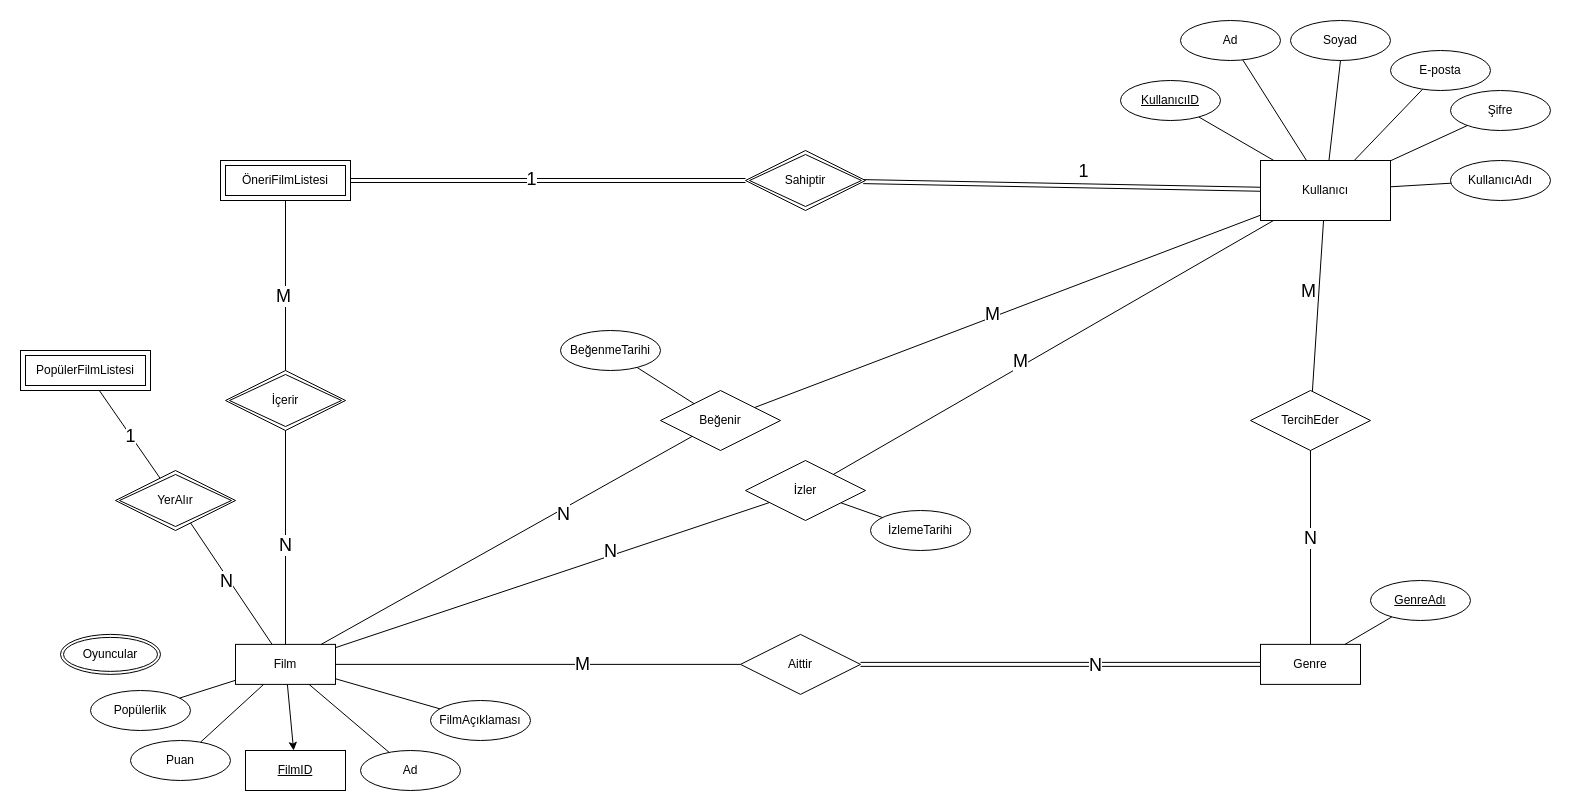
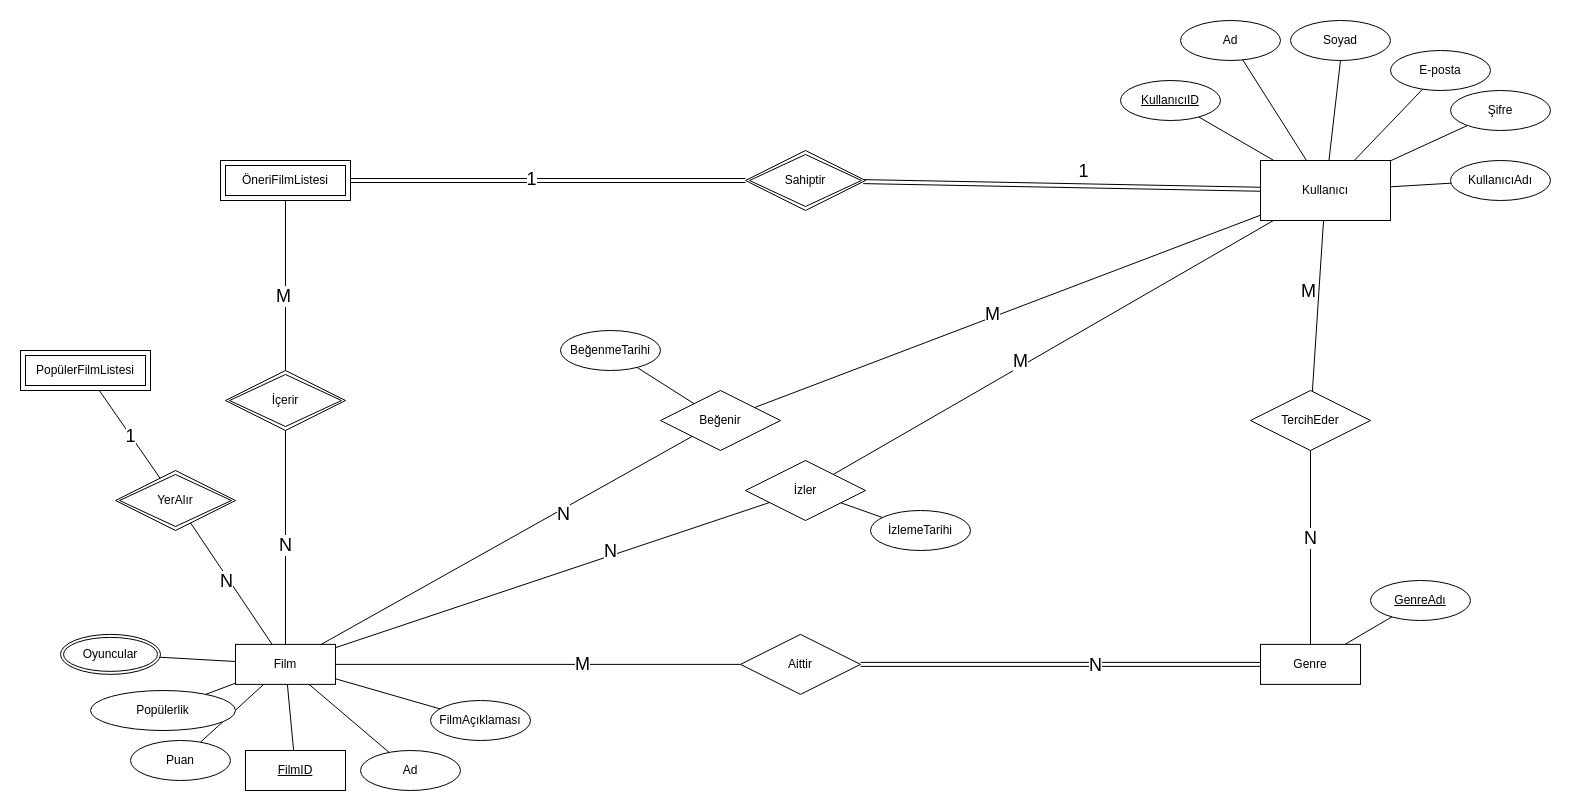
  <mxCell id="0" />
  <mxCell id="1" parent="0" />
  <mxCell id="2" value="Kullanıcı" style="whiteSpace=wrap;html=1;align=center;" vertex="1" parent="1"><mxGeometry x="1260" y="160" width="130" height="60" as="geometry" /></mxCell>
  <mxCell id="3" value="Şifre" style="ellipse;whiteSpace=wrap;html=1;align=center;" vertex="1" parent="1"><mxGeometry x="1450" y="90" width="100" height="40" as="geometry" /></mxCell>
  <mxCell id="4" value="E-posta" style="ellipse;whiteSpace=wrap;html=1;align=center;" vertex="1" parent="1"><mxGeometry x="1390" y="50" width="100" height="40" as="geometry" /></mxCell>
  <mxCell id="5" value="&lt;u&gt;KullanıcıID&lt;/u&gt;" style="ellipse;whiteSpace=wrap;html=1;align=center;" vertex="1" parent="1"><mxGeometry x="1120" y="80" width="100" height="40" as="geometry" /></mxCell>
  <mxCell id="6" value="" style="endArrow=none;html=1;rounded=0;" edge="1" parent="1" source="5" target="2"><mxGeometry relative="1" as="geometry"><mxPoint x="1330" y="530" as="sourcePoint" /><mxPoint x="1490" y="530" as="targetPoint" /></mxGeometry></mxCell>
  <mxCell id="7" value="" style="endArrow=none;html=1;rounded=0;" edge="1" parent="1" source="4" target="2"><mxGeometry relative="1" as="geometry"><mxPoint x="1200" y="126" as="sourcePoint" /><mxPoint x="1283" y="170" as="targetPoint" /></mxGeometry></mxCell>
  <mxCell id="8" value="" style="endArrow=none;html=1;rounded=0;" edge="1" parent="1" source="3" target="2"><mxGeometry relative="1" as="geometry"><mxPoint x="1328" y="120" as="sourcePoint" /><mxPoint x="1330" y="180" as="targetPoint" /></mxGeometry></mxCell>
  <mxCell id="9" value="Beğenir" style="shape=rhombus;perimeter=rhombusPerimeter;whiteSpace=wrap;html=1;align=center;" vertex="1" parent="1"><mxGeometry x="660" y="390" width="120" height="60" as="geometry" /></mxCell>
  <mxCell id="10" value="Film" style="whiteSpace=wrap;html=1;align=center;" vertex="1" parent="1"><mxGeometry x="235" y="643.89" width="100" height="40" as="geometry" /></mxCell>
  <mxCell id="11" value="" style="endArrow=none;html=1;rounded=0;" edge="1" parent="1" source="9" target="2"><mxGeometry relative="1" as="geometry"><mxPoint x="490" y="400" as="sourcePoint" /><mxPoint x="650" y="400" as="targetPoint" /></mxGeometry></mxCell>
  <mxCell id="12" value="" style="endArrow=none;html=1;rounded=0;" edge="1" parent="1" source="10" target="9"><mxGeometry relative="1" as="geometry"><mxPoint x="587" y="481.18" as="sourcePoint" /><mxPoint x="493.636" y="459.998" as="targetPoint" /></mxGeometry></mxCell>
  <mxCell id="13" value="FilmID" style="whiteSpace=wrap;html=1;align=center;fontStyle=4;rounded=0;" vertex="1" parent="1"><mxGeometry x="245" y="750" width="100" height="40" as="geometry" /></mxCell>
- <mxCell id="14" value="" style="endArrow=classic;html=1;rounded=0;" edge="1" parent="1" source="10" target="13"><mxGeometry relative="1" as="geometry"><mxPoint x="399" y="653.89" as="sourcePoint" /><mxPoint x="505" y="580.89" as="targetPoint" /></mxGeometry></mxCell>
+ <mxCell id="14" value="" style="endArrow=none;html=1;rounded=0;" edge="1" parent="1" source="10" target="13"><mxGeometry relative="1" as="geometry"><mxPoint x="399" y="653.89" as="sourcePoint" /><mxPoint x="505" y="580.89" as="targetPoint" /></mxGeometry></mxCell>
  <mxCell id="15" value="Ad" style="ellipse;whiteSpace=wrap;html=1;align=center;" vertex="1" parent="1"><mxGeometry x="360" y="750" width="100" height="40" as="geometry" /></mxCell>
  <mxCell id="16" value="" style="endArrow=none;html=1;rounded=0;" edge="1" parent="1" source="10" target="15"><mxGeometry relative="1" as="geometry"><mxPoint x="399" y="653.89" as="sourcePoint" /><mxPoint x="505" y="580.89" as="targetPoint" /></mxGeometry></mxCell>
  <mxCell id="17" value="" style="endArrow=none;html=1;rounded=0;" edge="1" parent="1" source="10" target="38"><mxGeometry relative="1" as="geometry"><mxPoint x="458" y="590" as="sourcePoint" /><mxPoint x="813.949" y="716.762" as="targetPoint" /></mxGeometry></mxCell>
  <mxCell id="18" value="&lt;font style=&quot;font-size: 18px;&quot;&gt;M&lt;/font&gt;" style="edgeLabel;html=1;align=center;verticalAlign=middle;resizable=0;points=[];" vertex="1" connectable="0" parent="17"><mxGeometry x="0.36" y="7" relative="1" as="geometry"><mxPoint x="-29" y="7" as="offset" /></mxGeometry></mxCell>
  <mxCell id="19" value="FilmAçıklaması" style="ellipse;whiteSpace=wrap;html=1;align=center;" vertex="1" parent="1"><mxGeometry x="430" y="700" width="100" height="40" as="geometry" /></mxCell>
  <mxCell id="20" value="" style="endArrow=none;html=1;rounded=0;" edge="1" parent="1" source="10" target="19"><mxGeometry relative="1" as="geometry"><mxPoint x="428" y="655.71" as="sourcePoint" /><mxPoint x="547" y="690.71" as="targetPoint" /></mxGeometry></mxCell>
  <mxCell id="21" value="Puan" style="ellipse;whiteSpace=wrap;html=1;align=center;" vertex="1" parent="1"><mxGeometry x="130" y="740" width="100" height="40" as="geometry" /></mxCell>
  <mxCell id="22" value="" style="endArrow=none;html=1;rounded=0;" edge="1" parent="1" source="10" target="21"><mxGeometry relative="1" as="geometry"><mxPoint x="415" y="693.89" as="sourcePoint" /><mxPoint x="517" y="738.89" as="targetPoint" /></mxGeometry></mxCell>
  <mxCell id="23" value="İzler" style="shape=rhombus;perimeter=rhombusPerimeter;whiteSpace=wrap;html=1;align=center;" vertex="1" parent="1"><mxGeometry x="745" y="460" width="120" height="60" as="geometry" /></mxCell>
  <mxCell id="24" value="" style="endArrow=none;html=1;rounded=0;" edge="1" parent="1" source="23" target="2"><mxGeometry relative="1" as="geometry"><mxPoint x="627" y="443" as="sourcePoint" /><mxPoint x="758" y="360" as="targetPoint" /></mxGeometry></mxCell>
  <mxCell id="25" value="" style="endArrow=none;html=1;rounded=0;" edge="1" parent="1" source="10" target="23"><mxGeometry relative="1" as="geometry"><mxPoint x="607" y="518.71" as="sourcePoint" /><mxPoint x="588.571" y="559.996" as="targetPoint" /></mxGeometry></mxCell>
  <mxCell id="26" value="" style="endArrow=none;html=1;rounded=0;" edge="1" parent="1" source="27" target="23"><mxGeometry relative="1" as="geometry"><mxPoint x="860" y="256" as="sourcePoint" /><mxPoint x="943" y="300" as="targetPoint" /></mxGeometry></mxCell>
  <mxCell id="27" value="İzlemeTarihi" style="ellipse;whiteSpace=wrap;html=1;align=center;" vertex="1" parent="1"><mxGeometry x="870" y="510" width="100" height="40" as="geometry" /></mxCell>
  <mxCell id="28" value="Oyuncular" style="ellipse;shape=doubleEllipse;margin=3;whiteSpace=wrap;html=1;align=center;" vertex="1" parent="1"><mxGeometry x="60" y="633.89" width="100" height="40" as="geometry" /></mxCell>
+ <mxCell id="29" value="" style="endArrow=none;html=1;rounded=0;" edge="1" parent="1" source="10" target="28"><mxGeometry relative="1" as="geometry"><mxPoint x="385" y="653.89" as="sourcePoint" /><mxPoint x="474" y="535.89" as="targetPoint" /></mxGeometry></mxCell>
  <mxCell id="30" value="" style="endArrow=none;html=1;rounded=0;" edge="1" parent="1" source="31" target="9"><mxGeometry relative="1" as="geometry"><mxPoint x="725" y="600" as="sourcePoint" /><mxPoint x="814" y="482" as="targetPoint" /></mxGeometry></mxCell>
  <mxCell id="31" value="BeğenmeTarihi" style="ellipse;whiteSpace=wrap;html=1;align=center;" vertex="1" parent="1"><mxGeometry x="560" y="330" width="100" height="40" as="geometry" /></mxCell>
  <mxCell id="32" value="" style="endArrow=none;html=1;rounded=0;" edge="1" parent="1" source="35" target="2"><mxGeometry relative="1" as="geometry"><mxPoint x="931.579" y="414.211" as="sourcePoint" /><mxPoint x="840" y="322" as="targetPoint" /></mxGeometry></mxCell>
- <mxCell id="33" value="Popülerlik" style="ellipse;whiteSpace=wrap;html=1;align=center;" vertex="1" parent="1"><mxGeometry x="90" y="690" width="100" height="40" as="geometry" /></mxCell>
+ <mxCell id="33" value="Popülerlik" style="ellipse;whiteSpace=wrap;html=1;align=center;" vertex="1" parent="1"><mxGeometry x="90" y="690" width="145" height="40" as="geometry" /></mxCell>
  <mxCell id="34" value="" style="endArrow=none;html=1;rounded=0;" edge="1" parent="1" source="10" target="33"><mxGeometry relative="1" as="geometry"><mxPoint x="332" y="653.89" as="sourcePoint" /><mxPoint x="250" y="609.89" as="targetPoint" /></mxGeometry></mxCell>
  <mxCell id="35" value="TercihEder" style="shape=rhombus;perimeter=rhombusPerimeter;whiteSpace=wrap;html=1;align=center;" vertex="1" parent="1"><mxGeometry x="1250" y="390" width="120" height="60" as="geometry" /></mxCell>
  <mxCell id="36" value="Genre" style="whiteSpace=wrap;html=1;align=center;" vertex="1" parent="1"><mxGeometry x="1260" y="643.89" width="100" height="40" as="geometry" /></mxCell>
  <mxCell id="37" value="" style="endArrow=none;html=1;rounded=0;" edge="1" parent="1" source="36" target="35"><mxGeometry relative="1" as="geometry"><mxPoint x="952" y="434" as="sourcePoint" /><mxPoint x="825" y="360" as="targetPoint" /></mxGeometry></mxCell>
  <mxCell id="38" value="Aittir" style="shape=rhombus;perimeter=rhombusPerimeter;whiteSpace=wrap;html=1;align=center;" vertex="1" parent="1"><mxGeometry x="740" y="633.89" width="120" height="60" as="geometry" /></mxCell>
  <mxCell id="39" value="&lt;u&gt;GenreAdı&lt;/u&gt;" style="ellipse;whiteSpace=wrap;html=1;align=center;" vertex="1" parent="1"><mxGeometry x="1370" y="580" width="100" height="40" as="geometry" /></mxCell>
  <mxCell id="40" value="" style="endArrow=none;html=1;rounded=0;" edge="1" parent="1" source="39" target="36"><mxGeometry relative="1" as="geometry"><mxPoint x="1287" y="640" as="sourcePoint" /><mxPoint x="1147" y="556" as="targetPoint" /></mxGeometry></mxCell>
  <mxCell id="41" value="PopülerFilmListesi" style="shape=ext;margin=3;double=1;whiteSpace=wrap;html=1;align=center;" vertex="1" parent="1"><mxGeometry x="20" y="350" width="130" height="40" as="geometry" /></mxCell>
  <mxCell id="42" value="YerAlır" style="shape=rhombus;double=1;perimeter=rhombusPerimeter;whiteSpace=wrap;html=1;align=center;" vertex="1" parent="1"><mxGeometry x="115" y="470" width="120" height="60" as="geometry" /></mxCell>
  <mxCell id="43" value="" style="endArrow=none;html=1;rounded=0;" edge="1" parent="1" source="10" target="42"><mxGeometry relative="1" as="geometry"><mxPoint x="333" y="654" as="sourcePoint" /><mxPoint x="250" y="610" as="targetPoint" /></mxGeometry></mxCell>
  <mxCell id="44" value="" style="endArrow=none;html=1;rounded=0;" edge="1" parent="1" source="42" target="41"><mxGeometry relative="1" as="geometry"><mxPoint x="343" y="664" as="sourcePoint" /><mxPoint x="241" y="425" as="targetPoint" /></mxGeometry></mxCell>
  <mxCell id="45" value="ÖneriFilmListesi" style="shape=ext;margin=3;double=1;whiteSpace=wrap;html=1;align=center;" vertex="1" parent="1"><mxGeometry x="220" y="160" width="130" height="40" as="geometry" /></mxCell>
  <mxCell id="46" value="İçerir" style="shape=rhombus;double=1;perimeter=rhombusPerimeter;whiteSpace=wrap;html=1;align=center;" vertex="1" parent="1"><mxGeometry x="225" y="370" width="120" height="60" as="geometry" /></mxCell>
  <mxCell id="47" value="" style="endArrow=none;html=1;rounded=0;" edge="1" parent="1" source="46" target="45"><mxGeometry relative="1" as="geometry"><mxPoint x="393" y="744" as="sourcePoint" /><mxPoint x="291" y="505" as="targetPoint" /></mxGeometry></mxCell>
  <mxCell id="48" value="Sahiptir" style="shape=rhombus;double=1;perimeter=rhombusPerimeter;whiteSpace=wrap;html=1;align=center;" vertex="1" parent="1"><mxGeometry x="745" y="150" width="120" height="60" as="geometry" /></mxCell>
  <mxCell id="49" value="" style="endArrow=none;html=1;rounded=0;" edge="1" parent="1" source="10" target="46"><mxGeometry relative="1" as="geometry"><mxPoint x="401" y="481" as="sourcePoint" /><mxPoint x="404" y="400" as="targetPoint" /></mxGeometry></mxCell>
  <mxCell id="50" value="" style="shape=link;html=1;rounded=0;" edge="1" parent="1" source="38" target="36"><mxGeometry relative="1" as="geometry"><mxPoint x="680" y="130" as="sourcePoint" /><mxPoint x="840" y="130" as="targetPoint" /></mxGeometry></mxCell>
  <mxCell id="51" value="&lt;font style=&quot;font-size: 18px;&quot;&gt;N&lt;/font&gt;" style="edgeLabel;html=1;align=center;verticalAlign=middle;resizable=0;points=[];" vertex="1" connectable="0" parent="50"><mxGeometry x="0.171" y="-1" relative="1" as="geometry"><mxPoint as="offset" /></mxGeometry></mxCell>
  <mxCell id="52" value="&lt;font style=&quot;font-size: 18px;&quot;&gt;N&lt;/font&gt;" style="edgeLabel;html=1;align=center;verticalAlign=middle;resizable=0;points=[];" vertex="1" connectable="0" parent="1"><mxGeometry x="1104.545" y="674.89" as="geometry"><mxPoint x="205" y="-137" as="offset" /></mxGeometry></mxCell>
  <mxCell id="53" value="&lt;font style=&quot;font-size: 18px;&quot;&gt;M&lt;/font&gt;" style="edgeLabel;html=1;align=center;verticalAlign=middle;resizable=0;points=[];" vertex="1" connectable="0" parent="1"><mxGeometry x="1109.995" y="674.89" as="geometry"><mxPoint x="198" y="-384" as="offset" /></mxGeometry></mxCell>
  <mxCell id="54" value="&lt;font style=&quot;font-size: 18px;&quot;&gt;N&lt;/font&gt;" style="edgeLabel;html=1;align=center;verticalAlign=middle;resizable=0;points=[];" vertex="1" connectable="0" parent="1"><mxGeometry x="1104.545" y="683.89" as="geometry"><mxPoint x="-542" y="-170" as="offset" /></mxGeometry></mxCell>
  <mxCell id="55" value="&lt;font style=&quot;font-size: 18px;&quot;&gt;M&lt;/font&gt;" style="edgeLabel;html=1;align=center;verticalAlign=middle;resizable=0;points=[];" vertex="1" connectable="0" parent="1"><mxGeometry x="1124.545" y="694.89" as="geometry"><mxPoint x="-133" y="-381" as="offset" /></mxGeometry></mxCell>
  <mxCell id="56" value="&lt;font style=&quot;font-size: 18px;&quot;&gt;N&lt;/font&gt;" style="edgeLabel;html=1;align=center;verticalAlign=middle;resizable=0;points=[];" vertex="1" connectable="0" parent="1"><mxGeometry x="609.995" y="550" as="geometry" /></mxCell>
  <mxCell id="57" value="&lt;font style=&quot;font-size: 18px;&quot;&gt;M&lt;/font&gt;" style="edgeLabel;html=1;align=center;verticalAlign=middle;resizable=0;points=[];" vertex="1" connectable="0" parent="1"><mxGeometry x="1019.995" y="360" as="geometry" /></mxCell>
  <mxCell id="58" value="&lt;font style=&quot;font-size: 18px;&quot;&gt;N&lt;/font&gt;" style="edgeLabel;html=1;align=center;verticalAlign=middle;resizable=0;points=[];" vertex="1" connectable="0" parent="1"><mxGeometry x="600.001" y="683.89" as="geometry"><mxPoint x="-316" y="-139" as="offset" /></mxGeometry></mxCell>
  <mxCell id="59" value="&lt;font style=&quot;font-size: 18px;&quot;&gt;M&lt;/font&gt;" style="edgeLabel;html=1;align=center;verticalAlign=middle;resizable=0;points=[];" vertex="1" connectable="0" parent="1"><mxGeometry x="610.001" y="683.89" as="geometry"><mxPoint x="-328" y="-388" as="offset" /></mxGeometry></mxCell>
  <mxCell id="60" value="" style="shape=link;html=1;rounded=0;" edge="1" parent="1" source="2" target="48"><mxGeometry relative="1" as="geometry"><mxPoint x="1310" y="220" as="sourcePoint" /><mxPoint x="870" y="190" as="targetPoint" /></mxGeometry></mxCell>
  <mxCell id="61" value="&lt;font style=&quot;font-size: 18px;&quot;&gt;1&lt;/font&gt;" style="edgeLabel;html=1;align=center;verticalAlign=middle;resizable=0;points=[];" vertex="1" connectable="0" parent="60"><mxGeometry x="0.171" y="-1" relative="1" as="geometry"><mxPoint x="55" y="-13" as="offset" /></mxGeometry></mxCell>
  <mxCell id="62" value="" style="shape=link;html=1;rounded=0;" edge="1" parent="1" source="48" target="45"><mxGeometry relative="1" as="geometry"><mxPoint x="1280" as="sourcePoint" y="200" /><mxPoint x="880" as="targetPoint" y="200" /></mxGeometry></mxCell>
  <mxCell id="63" value="&lt;font style=&quot;font-size: 18px;&quot;&gt;1&lt;/font&gt;" style="edgeLabel;html=1;align=center;verticalAlign=middle;resizable=0;points=[];" vertex="1" connectable="0" parent="62"><mxGeometry x="0.171" y="-1" relative="1" as="geometry"><mxPoint x="16" y="-1" as="offset" /></mxGeometry></mxCell>
  <mxCell id="64" value="&lt;span style=&quot;font-size: 18px;&quot;&gt;N&lt;/span&gt;" style="edgeLabel;html=1;align=center;verticalAlign=middle;resizable=0;points=[];" vertex="1" connectable="0" parent="1"><mxGeometry x="225.004" y="580" as="geometry" /></mxCell>
  <mxCell id="65" value="&lt;font style=&quot;font-size: 18px;&quot;&gt;1&lt;/font&gt;" style="edgeLabel;html=1;align=center;verticalAlign=middle;resizable=0;points=[];" vertex="1" connectable="0" parent="1"><mxGeometry x="130.004" y="430" as="geometry"><mxPoint x="-1" y="5" as="offset" /></mxGeometry></mxCell>
  <mxCell id="66" value="Ad" style="ellipse;whiteSpace=wrap;html=1;align=center;" vertex="1" parent="1"><mxGeometry x="1180" y="20" width="100" height="40" as="geometry" /></mxCell>
  <mxCell id="67" value="Soyad" style="ellipse;whiteSpace=wrap;html=1;align=center;" vertex="1" parent="1"><mxGeometry x="1290" y="20" width="100" height="40" as="geometry" /></mxCell>
  <mxCell id="68" value="KullanıcıAdı" style="ellipse;whiteSpace=wrap;html=1;align=center;" vertex="1" parent="1"><mxGeometry x="1450" y="160" width="100" height="40" as="geometry" /></mxCell>
  <mxCell id="69" value="" style="endArrow=none;html=1;rounded=0;exitX=0.5;exitY=1;exitDx=0;exitDy=0;" edge="1" parent="1" source="67" target="2"><mxGeometry relative="1" as="geometry"><mxPoint x="1473" y="133" as="sourcePoint" /><mxPoint x="1370" y="172" as="targetPoint" /></mxGeometry></mxCell>
  <mxCell id="70" value="" style="endArrow=none;html=1;rounded=0;" edge="1" parent="1" source="66" target="2"><mxGeometry relative="1" as="geometry"><mxPoint x="1483" y="143" as="sourcePoint" /><mxPoint x="1380" y="182" as="targetPoint" /></mxGeometry></mxCell>
  <mxCell id="71" value="" style="endArrow=none;html=1;rounded=0;" edge="1" parent="1" source="68" target="2"><mxGeometry relative="1" as="geometry"><mxPoint x="1493" y="153" as="sourcePoint" /><mxPoint x="1390" y="192" as="targetPoint" /></mxGeometry></mxCell>
